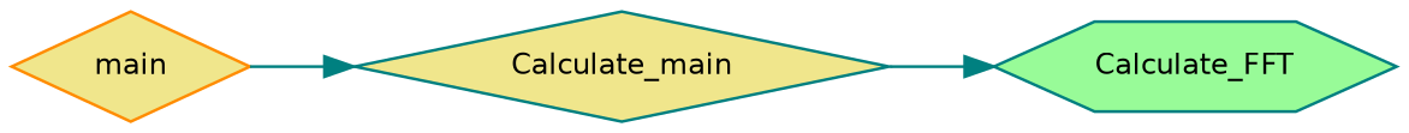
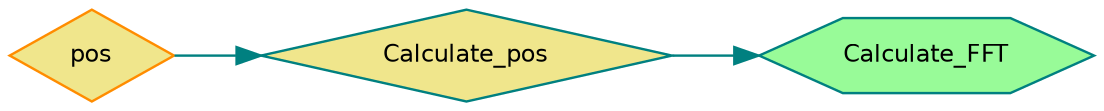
  digraph {
    rankdir=RL
    node [color=teal fillcolor=khaki fontname=Helvetica fontsize=10 shape=diamond style=filled]
    edge [color=teal dir=back fontname=Helvetica fontsize=10 labelfontname=Helvetica labelfontsize=10 style=solid]
    n1 [fillcolor=palegreen fontcolor=black height=0.2 label=Calculate_FFT shape=hexagon width=0.4]
-   n2 [height=0.2 label=Calculate_main width=0.4]
-   n3 [color=darkorange height=0.2 label=main width=0.4]
+   n2 [height=0.2 label=Calculate_pos width=0.4]
+   n3 [color=darkorange height=0.2 label=pos width=0.4]
    n1 -> n2
    n2 -> n3
  }
